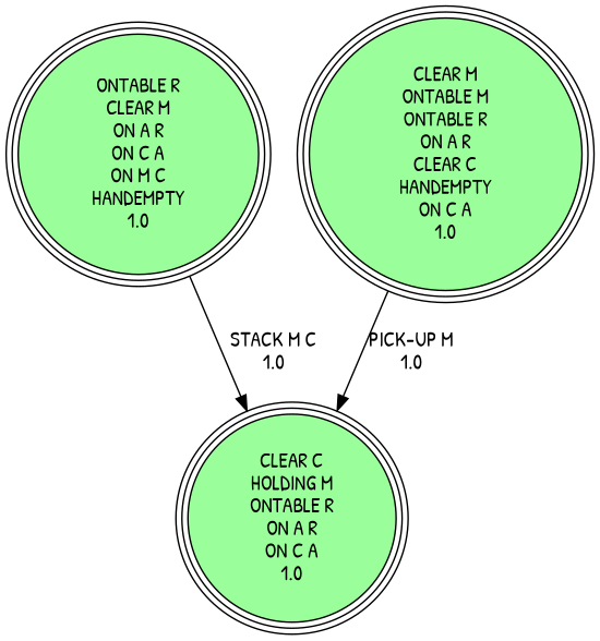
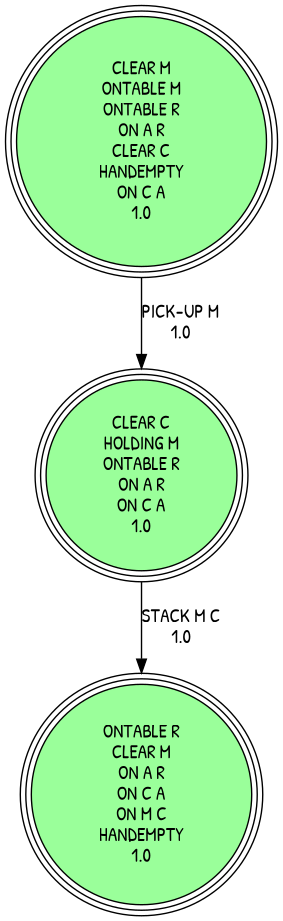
  digraph {
    fontname="Patrick Hand"
    node [fillcolor=palegreen1 peripheries=3 shape=circle style=filled fontname="Patrick Hand"]
    edge [fontname="Patrick Hand"]
    "CLEAR C\nHOLDING M\nONTABLE R\nON A R\nON C A\n1.0\n"
    "ONTABLE R\nCLEAR M\nON A R\nON C A\nON M C\nHANDEMPTY\n1.0\n"
    "CLEAR M\nONTABLE M\nONTABLE R\nON A R\nCLEAR C\nHANDEMPTY\nON C A\n1.0\n"
-   "ONTABLE R\nCLEAR M\nON A R\nON C A\nON M C\nHANDEMPTY\n1.0\n" -> "CLEAR C\nHOLDING M\nONTABLE R\nON A R\nON C A\n1.0\n" [label="STACK M C\n1.0\n"]
+   "CLEAR C\nHOLDING M\nONTABLE R\nON A R\nON C A\n1.0\n" -> "ONTABLE R\nCLEAR M\nON A R\nON C A\nON M C\nHANDEMPTY\n1.0\n" [label="STACK M C\n1.0\n"]
    "CLEAR M\nONTABLE M\nONTABLE R\nON A R\nCLEAR C\nHANDEMPTY\nON C A\n1.0\n" -> "CLEAR C\nHOLDING M\nONTABLE R\nON A R\nON C A\n1.0\n" [label="PICK-UP M\n1.0\n"]
  }
